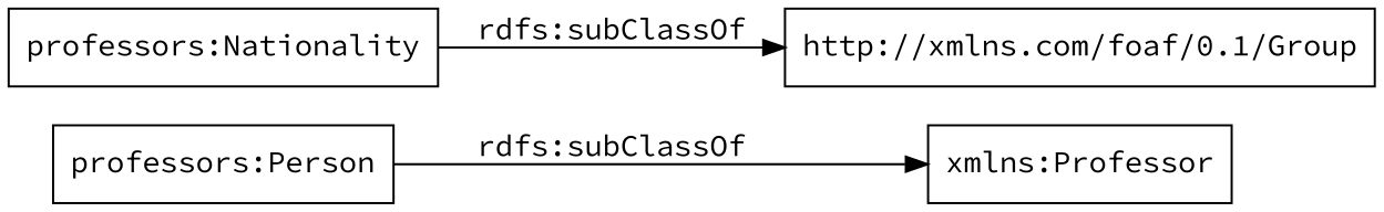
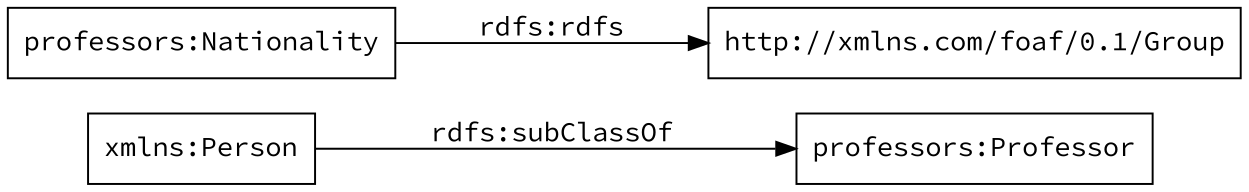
  digraph {
    fontname="Source Code Pro"
    rankdir=LR
    node [color=black fontname="Source Code Pro" shape=rectangle]
    edge [fontname="Source Code Pro"]
-   "professors:Person"
-   "professors:Professor" [label="xmlns:Professor"]
+   "professors:Person" [label="xmlns:Person"]
+   "professors:Professor"
    "professors:Nationality"
    "http://xmlns.com/foaf/0.1/Group"
    "professors:Person" -> "professors:Professor" [label="rdfs:subClassOf"]
-   "professors:Nationality" -> "http://xmlns.com/foaf/0.1/Group" [label="rdfs:subClassOf"]
+   "professors:Nationality" -> "http://xmlns.com/foaf/0.1/Group" [label="rdfs:rdfs"]
  }
